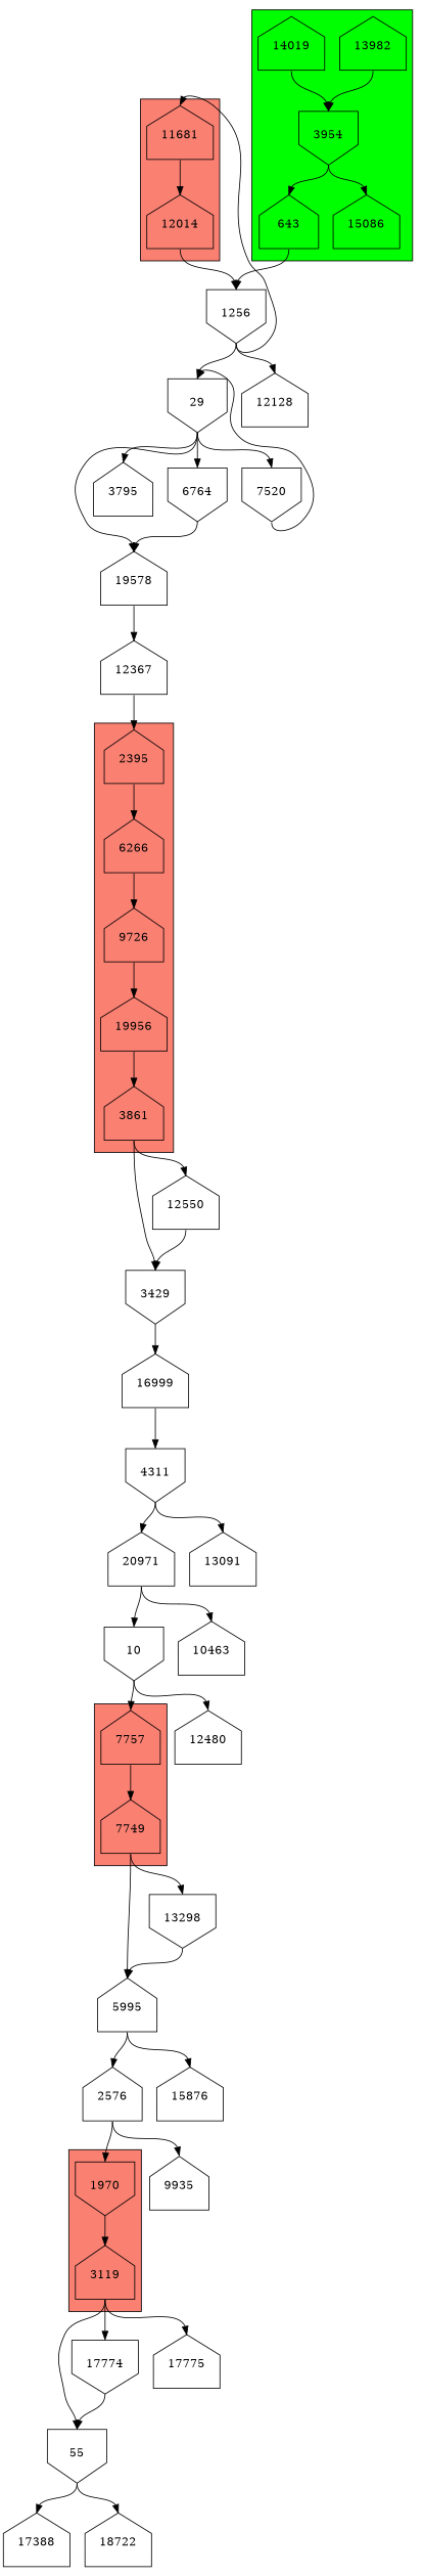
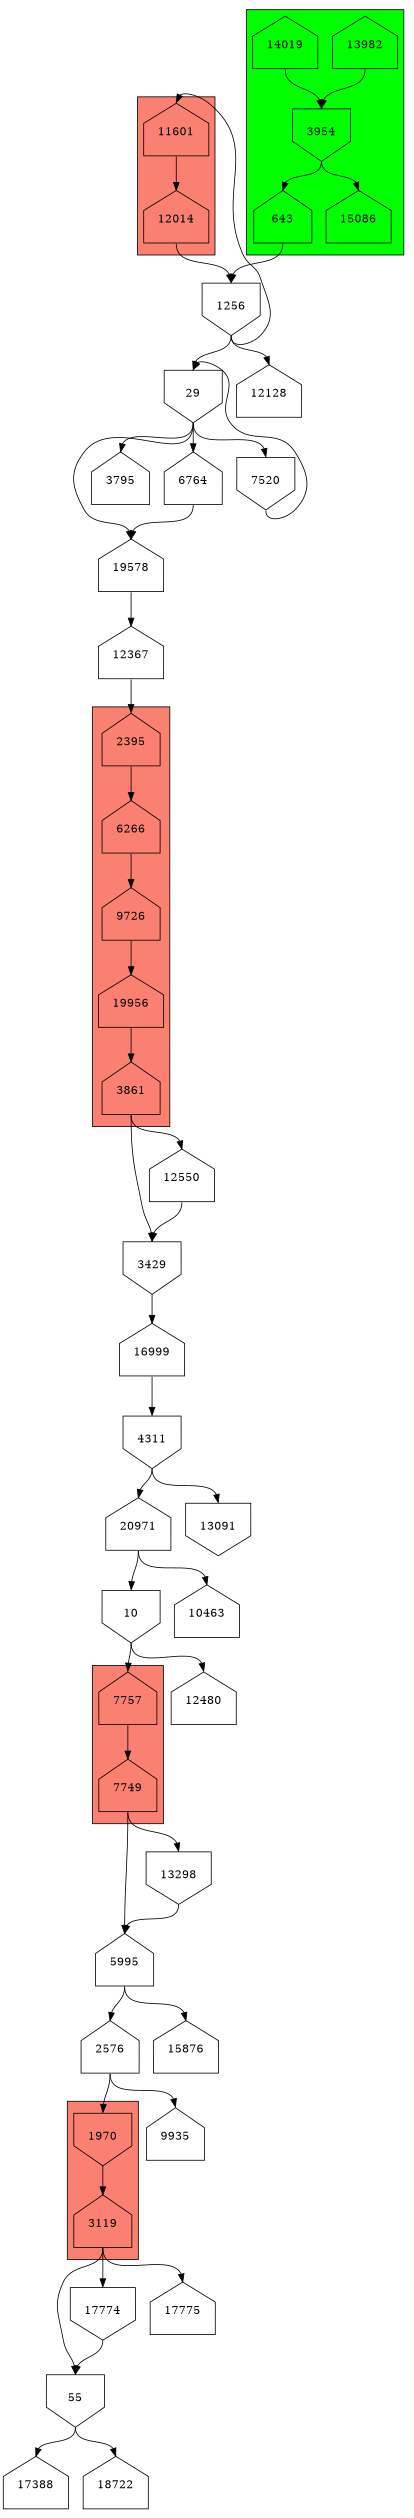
  digraph {
    node [shape=house]
    edge [headport=n tailport=s]
    7757 [height=1 width=1]
    7749 [height=1 width=1]
    1970 [height=1 shape=invhouse width=1]
    n4 [height=1 label=3119 width=1]
    2395 [height=1 width=1]
    6266 [height=1 width=1]
    9726 [height=1 width=1]
    19956 [height=1 width=1]
    3861 [height=1 width=1]
-   11681 [height=1 width=1]
+   11681 [height=1 width=1 label=11601]
    12014 [height=1 width=1]
    13982 [height=1 width=1]
    14019 [height=1 width=1]
    3954 [height=1 shape=invhouse width=1]
    643 [height=1 width=1]
    15086 [height=1 width=1]
    5995 [height=1 width=1]
    13298 [height=1 shape=invhouse width=1]
    55 [height=1 shape=invhouse width=1]
    17774 [height=1 shape=invhouse width=1]
    17775 [height=1 width=1]
    3429 [height=1 shape=invhouse width=1]
    12550 [height=1 width=1]
    1256 [height=1 shape=invhouse width=1]
    2576 [height=1 width=1]
    15876 [height=1 width=1]
    17388 [height=1 width=1]
    18722 [height=1 width=1]
    16999 [height=1 width=1]
    29 [height=1 shape=invhouse width=1]
    12128 [height=1 width=1]
    9935 [height=1 width=1]
    10 [height=1 shape=invhouse width=1]
    12480 [height=1 width=1]
    20971 [height=1 width=1]
    10463 [height=1 width=1]
    4311 [height=1 shape=invhouse width=1]
-   13091 [height=1 width=1]
+   13091 [height=1 shape=invhouse width=1]
    12367 [height=1 width=1]
    19578 [height=1 width=1]
    3795 [height=1 width=1]
-   6764 [height=1 shape=invhouse width=1]
+   6764 [height=1 width=1]
    7520 [height=1 shape=invhouse width=1]
    subgraph cluster_1 {
      fillcolor=salmon
      style=filled
      7757
      7749
    }
    subgraph cluster_2 {
      fillcolor=salmon
      style=filled
      1970
      n4
    }
    subgraph cluster_3 {
      fillcolor=salmon
      style=filled
      2395
      6266
      9726
      19956
      3861
    }
    subgraph cluster_4 {
      fillcolor=salmon
      style=filled
      11681
      12014
    }
    subgraph cluster_5 {
      fillcolor=green
      style=filled
      13982
      14019
      3954
      643
      15086
    }
    7757 -> 7749
    7749 -> 5995
    7749 -> 13298
    1970 -> n4
    n4 -> 55
    n4 -> 17774
    n4 -> 17775
    2395 -> 6266
    6266 -> 9726
    9726 -> 19956
    19956 -> 3861
    3861 -> 3429
    3861 -> 12550
    11681 -> 12014
    12014 -> 1256
    13982 -> 3954
    14019 -> 3954
    3954 -> 643
    3954 -> 15086
    643 -> 1256
    5995 -> 2576
    5995 -> 15876
    13298 -> 5995
    55 -> 17388
    55 -> 18722
    17774 -> 55
    3429 -> 16999
    12550 -> 3429
    1256 -> 11681
    1256 -> 29
    1256 -> 12128
    2576 -> 1970
    2576 -> 9935
    16999 -> 4311
    29 -> 19578
    29 -> 3795
    29 -> 6764
    29 -> 7520
    10 -> 7757
    10 -> 12480
    20971 -> 10
    20971 -> 10463
    4311 -> 20971
    4311 -> 13091
    12367 -> 2395
    19578 -> 12367
    6764 -> 19578
    7520 -> 29
  }
